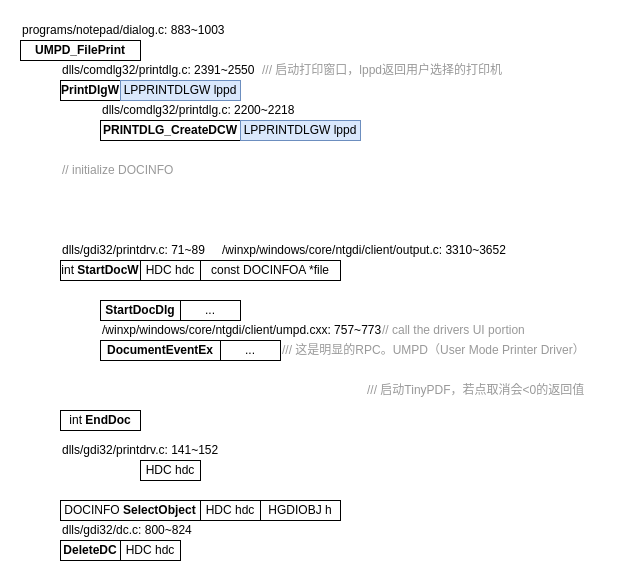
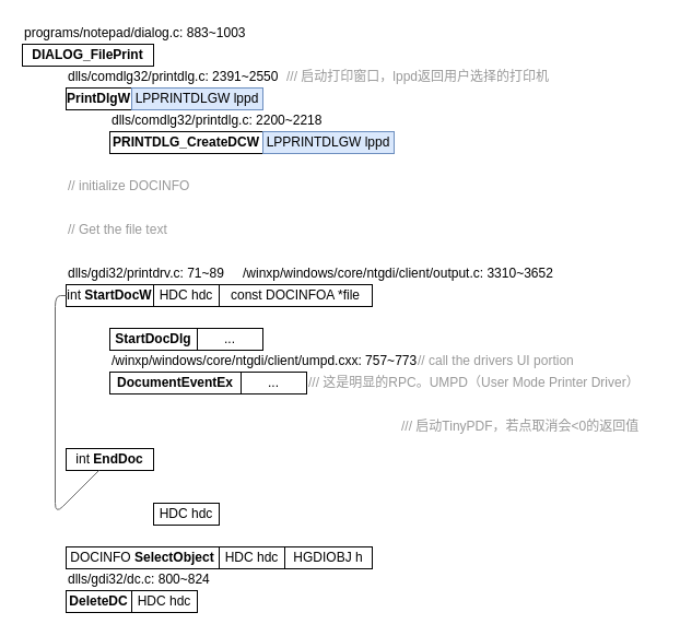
  <mxCell id="0" />
  <mxCell id="1" parent="0" />
- <mxCell id="2" value="&lt;b&gt;UMPD_FilePrint&lt;/b&gt;" style="rounded=0;whiteSpace=wrap;html=1;" vertex="1" parent="1"><mxGeometry x="20" y="40" width="120" height="20" as="geometry" /></mxCell>
+ <mxCell id="2" value="&lt;b&gt;DIALOG_FilePrint&lt;/b&gt;" style="rounded=0;whiteSpace=wrap;html=1;" vertex="1" parent="1"><mxGeometry x="20" y="40" width="120" height="20" as="geometry" /></mxCell>
  <mxCell id="3" value="int &lt;b&gt;StartDocW&lt;/b&gt;" style="rounded=0;whiteSpace=wrap;html=1;" vertex="1" parent="1"><mxGeometry x="60" y="260" width="80" height="20" as="geometry" /></mxCell>
  <mxCell id="4" value="programs/notepad/dialog.c: 883~1003" style="text;html=1;align=left;verticalAlign=middle;resizable=0;points=[];autosize=1;" vertex="1" parent="1"><mxGeometry x="20" y="20" width="220" height="20" as="geometry" /></mxCell>
  <mxCell id="5" value="HDC hdc" style="rounded=0;whiteSpace=wrap;html=1;" vertex="1" parent="1"><mxGeometry x="140" y="260" width="60" height="20" as="geometry" /></mxCell>
  <mxCell id="6" value="const DOCINFOA *file" style="rounded=0;whiteSpace=wrap;html=1;" vertex="1" parent="1"><mxGeometry x="200" y="260" width="140" height="20" as="geometry" /></mxCell>
  <mxCell id="7" value="dlls/gdi32/printdrv.c: 71~89" style="text;html=1;align=left;verticalAlign=middle;resizable=0;points=[];autosize=1;" vertex="1" parent="1"><mxGeometry x="60" y="240" width="160" height="20" as="geometry" /></mxCell>
  <mxCell id="8" value="int &lt;b&gt;EndDoc&lt;/b&gt;" style="rounded=0;whiteSpace=wrap;html=1;" vertex="1" parent="1"><mxGeometry x="60" y="410" width="80" height="20" as="geometry" /></mxCell>
  <mxCell id="9" value="HDC hdc" style="rounded=0;whiteSpace=wrap;html=1;" vertex="1" parent="1"><mxGeometry x="140" y="460" width="60" height="20" as="geometry" /></mxCell>
- <mxCell id="10" value="dlls/gdi32/printdrv.c: 141~152" style="text;html=1;align=left;verticalAlign=middle;resizable=0;points=[];autosize=1;" vertex="1" parent="1"><mxGeometry x="60" y="440" width="170" height="20" as="geometry" /></mxCell>
  <mxCell id="11" value="DOCINFO &lt;b&gt;SelectObject&lt;/b&gt;" style="rounded=0;whiteSpace=wrap;html=1;" vertex="1" parent="1"><mxGeometry x="60" y="500" width="140" height="20" as="geometry" /></mxCell>
  <mxCell id="12" value="HDC hdc" style="rounded=0;whiteSpace=wrap;html=1;" vertex="1" parent="1"><mxGeometry x="200" y="500" width="60" height="20" as="geometry" /></mxCell>
  <mxCell id="13" value="HGDIOBJ h" style="rounded=0;whiteSpace=wrap;html=1;" vertex="1" parent="1"><mxGeometry x="260" y="500" width="80" height="20" as="geometry" /></mxCell>
  <mxCell id="14" value="&lt;b&gt;DeleteDC&lt;/b&gt;" style="rounded=0;whiteSpace=wrap;html=1;" vertex="1" parent="1"><mxGeometry x="60" y="540" width="60" height="20" as="geometry" /></mxCell>
  <mxCell id="15" value="HDC hdc" style="rounded=0;whiteSpace=wrap;html=1;" vertex="1" parent="1"><mxGeometry x="120" y="540" width="60" height="20" as="geometry" /></mxCell>
  <mxCell id="16" value="dlls/gdi32/dc.c: 800~824" style="text;html=1;align=left;verticalAlign=middle;resizable=0;points=[];autosize=1;" vertex="1" parent="1"><mxGeometry x="60" y="520" width="150" height="20" as="geometry" /></mxCell>
  <mxCell id="17" value="&lt;b&gt;PrintDlgW&lt;/b&gt;" style="rounded=0;whiteSpace=wrap;html=1;" vertex="1" parent="1"><mxGeometry x="60" y="80" width="60" height="20" as="geometry" /></mxCell>
  <mxCell id="18" value="&lt;b&gt;PRINTDLG_CreateDCW&lt;/b&gt;" style="rounded=0;whiteSpace=wrap;html=1;" vertex="1" parent="1"><mxGeometry x="100" y="120" width="140" height="20" as="geometry" /></mxCell>
  <mxCell id="19" value="dlls/comdlg32/printdlg.c: 2200~2218" style="text;html=1;align=left;verticalAlign=middle;resizable=0;points=[];autosize=1;" vertex="1" parent="1"><mxGeometry x="100" y="100" width="210" height="20" as="geometry" /></mxCell>
  <mxCell id="20" value="LPPRINTDLGW lppd" style="rounded=0;whiteSpace=wrap;html=1;fillColor=#dae8fc;strokeColor=#6c8ebf;" vertex="1" parent="1"><mxGeometry x="240" y="120" width="120" height="20" as="geometry" /></mxCell>
  <mxCell id="21" value="LPPRINTDLGW lppd" style="rounded=0;whiteSpace=wrap;html=1;fillColor=#dae8fc;strokeColor=#6c8ebf;" vertex="1" parent="1"><mxGeometry x="120" y="80" width="120" height="20" as="geometry" /></mxCell>
  <mxCell id="22" value="dlls/comdlg32/printdlg.c: 2391~2550" style="text;html=1;align=left;verticalAlign=middle;resizable=0;points=[];autosize=1;" vertex="1" parent="1"><mxGeometry x="60" y="60" width="210" height="20" as="geometry" /></mxCell>
  <mxCell id="23" value="&lt;font color=&quot;#999999&quot;&gt;/// 启动打印窗口，lppd返回用户选择的打印机&lt;/font&gt;" style="text;html=1;align=left;verticalAlign=middle;resizable=0;points=[];autosize=1;" vertex="1" parent="1"><mxGeometry x="260" y="60" width="260" height="20" as="geometry" /></mxCell>
  <mxCell id="24" value="&lt;font color=&quot;#999999&quot;&gt;// initialize DOCINFO&lt;/font&gt;" style="text;html=1;align=left;verticalAlign=middle;resizable=0;points=[];autosize=1;" vertex="1" parent="1"><mxGeometry x="60" y="160" width="130" height="20" as="geometry" /></mxCell>
+ <mxCell id="25" value="&lt;font color=&quot;#999999&quot;&gt;// Get the file text&lt;/font&gt;" style="text;html=1;align=left;verticalAlign=middle;resizable=0;points=[];autosize=1;" vertex="1" parent="1"><mxGeometry x="60" y="200" width="110" height="20" as="geometry" /></mxCell>
+ <mxCell id="26" value="" style="endArrow=none;html=1;fillColor=#f5f5f5;strokeColor=#666666;" edge="1" parent="1" source="8" target="3"><mxGeometry width="50" height="50" relative="1" as="geometry"><mxPoint x="-20" y="350" as="sourcePoint" /><mxPoint x="30" y="300" as="targetPoint" /><Array as="points"><mxPoint x="50" y="470" /><mxPoint x="50" y="270" /></Array></mxGeometry></mxCell>
  <mxCell id="27" value="&lt;font color=&quot;#999999&quot;&gt;/// 启动TinyPDF，若点取消会&amp;lt;0的返回值&lt;/font&gt;" style="text;html=1;align=left;verticalAlign=middle;resizable=0;points=[];autosize=1;" vertex="1" parent="1"><mxGeometry x="365" y="380" width="230" height="20" as="geometry" /></mxCell>
  <mxCell id="28" value="&lt;b&gt;StartDocDlg&lt;/b&gt;" style="rounded=0;whiteSpace=wrap;html=1;" vertex="1" parent="1"><mxGeometry x="100" y="300" width="80" height="20" as="geometry" /></mxCell>
  <mxCell id="29" value="/winxp/windows/core/ntgdi/client/output.c: 3310~3652" style="text;html=1;align=left;verticalAlign=middle;resizable=0;points=[];autosize=1;" vertex="1" parent="1"><mxGeometry x="220" y="240" width="300" height="20" as="geometry" /></mxCell>
  <mxCell id="30" value="&lt;b&gt;DocumentEventEx&lt;/b&gt;" style="rounded=0;whiteSpace=wrap;html=1;" vertex="1" parent="1"><mxGeometry x="100" y="340" width="120" height="20" as="geometry" /></mxCell>
  <mxCell id="31" value="..." style="rounded=0;whiteSpace=wrap;html=1;" vertex="1" parent="1"><mxGeometry x="180" y="300" width="60" height="20" as="geometry" /></mxCell>
  <mxCell id="32" value="..." style="rounded=0;whiteSpace=wrap;html=1;" vertex="1" parent="1"><mxGeometry x="220" y="340" width="60" height="20" as="geometry" /></mxCell>
  <mxCell id="33" value="/winxp/windows/core/ntgdi/client/umpd.cxx: 757~773" style="text;html=1;align=left;verticalAlign=middle;resizable=0;points=[];autosize=1;" vertex="1" parent="1"><mxGeometry x="100" y="320" width="290" height="20" as="geometry" /></mxCell>
  <mxCell id="34" value="&lt;font color=&quot;#999999&quot;&gt;// call the drivers UI portion&lt;/font&gt;" style="text;html=1;align=left;verticalAlign=middle;resizable=0;points=[];autosize=1;" vertex="1" parent="1"><mxGeometry x="380" y="320" width="160" height="20" as="geometry" /></mxCell>
  <mxCell id="35" value="&lt;font color=&quot;#999999&quot;&gt;/// 这是明显的RPC。UMPD（User Mode Printer Driver）&lt;/font&gt;" style="text;html=1;align=left;verticalAlign=middle;resizable=0;points=[];autosize=1;" vertex="1" parent="1"><mxGeometry x="280" y="340" width="320" height="20" as="geometry" /></mxCell>
